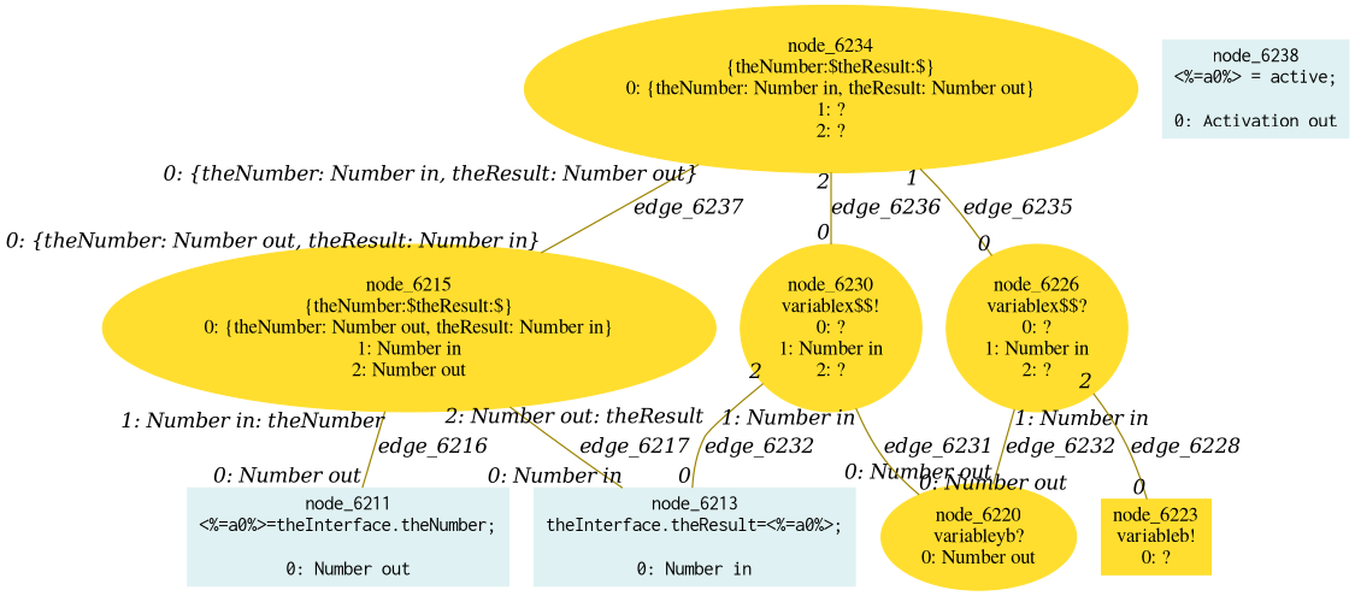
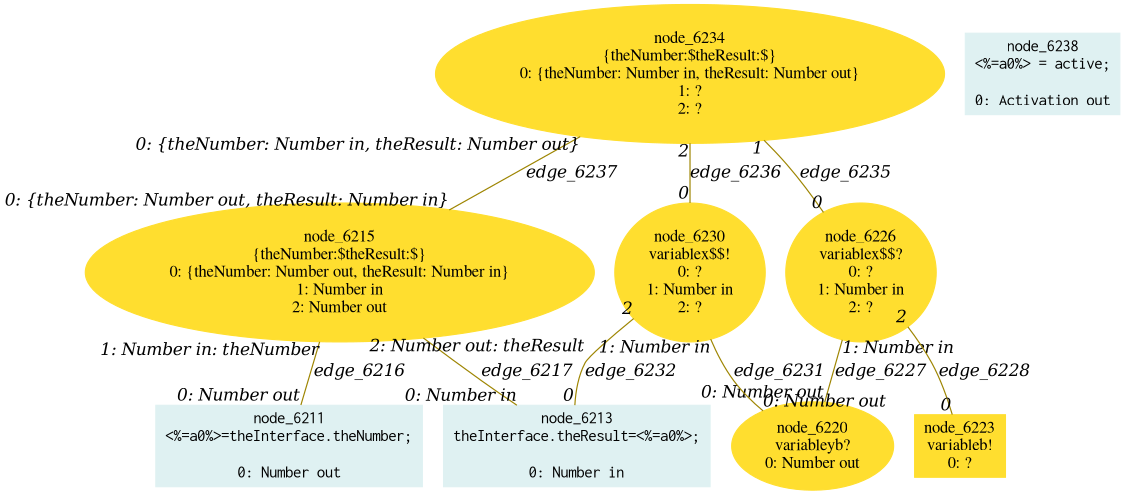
  digraph {
    node [color="#ffde2f" fontname=Times shape=ellipse style=filled]
    edge [arrowHead=none arrowsize=1 color="#9d8400" dir=none fontname="Times-Italic" headlabel=0 taillabel=2]
    n1 [color="#dff1f2" fontname=Courier label="node_6211\n<%=a0%>=theInterface.theNumber;\n\n0: Number out" shape=box]
    n2 [color="#dff1f2" fontname=Courier label="node_6213\ntheInterface.theResult=<%=a0%>;\n\n0: Number in" shape=box]
    n3 [label="node_6215\n{theNumber:$theResult:$}\n0: {theNumber: Number out, theResult: Number in}\n1: Number in\n2: Number out"]
    n4 [label="node_6220\nvariableyb?\n0: Number out"]
    n5 [label="node_6223\nvariableb!\n0: ?" shape=box]
    n6 [label="node_6226\nvariablex$$?\n0: ?\n1: Number in\n2: ?"]
    n7 [label="node_6230\nvariablex$$!\n0: ?\n1: Number in\n2: ?"]
    n8 [label="node_6234\n{theNumber:$theResult:$}\n0: {theNumber: Number in, theResult: Number out}\n1: ?\n2: ?"]
    n9 [color="#dff1f2" fontname=Courier label="node_6238\n<%=a0%> = active;\n\n0: Activation out" shape=box]
    n3 -> n1 [headlabel="0: Number out" label=edge_6216 taillabel="1: Number in: theNumber"]
    n3 -> n2 [headlabel="0: Number in" label=edge_6217 taillabel="2: Number out: theResult"]
-   n6 -> n4 [headlabel="0: Number out" label=edge_6232 taillabel="1: Number in"]
+   n6 -> n4 [headlabel="0: Number out" label=edge_6227 taillabel="1: Number in"]
    n6 -> n5 [label=edge_6228]
    n7 -> n2 [label=edge_6232]
    n7 -> n4 [headlabel="0: Number out" label=edge_6231 taillabel="1: Number in"]
    n8 -> n3 [headlabel="0: {theNumber: Number out, theResult: Number in}" label=edge_6237 taillabel="0: {theNumber: Number in, theResult: Number out}"]
    n8 -> n6 [label=edge_6235 taillabel=1]
    n8 -> n7 [label=edge_6236]
  }
